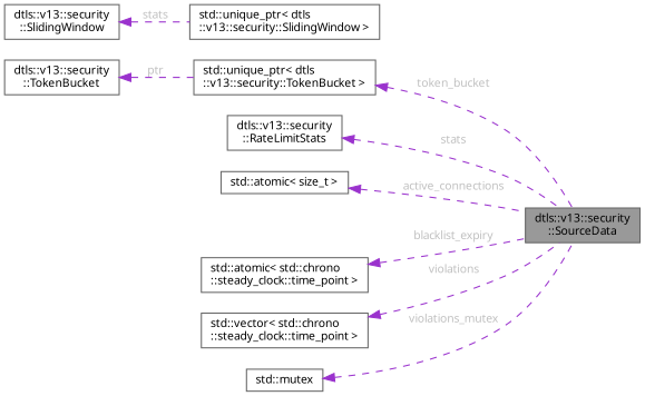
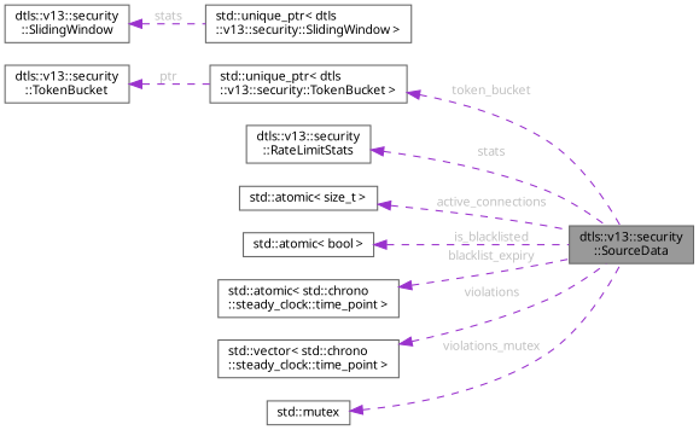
  digraph {
    fontname="Noto Sans"
    rankdir=LR
    node [color=gray40 fillcolor=white fontname="Noto Sans" fontsize=10 shape=box style=filled]
    edge [color=darkorchid3 dir=back fontcolor=grey fontname="Noto Sans" fontsize=10 labelfontname=Helvetica labelfontsize=10 style=dashed]
    n1 [fillcolor=grey60 fontcolor=black height=0.2 label="dtls::v13::security\l::SourceData" width=0.4]
    n2 [height=0.2 label="std::unique_ptr\< dtls\l::v13::security::TokenBucket \>" width=0.4]
    n3 [height=0.2 label="dtls::v13::security\l::TokenBucket" width=0.4]
    n4 [height=0.2 label="std::unique_ptr\< dtls\l::v13::security::SlidingWindow \>" width=0.4]
    n5 [height=0.2 label="dtls::v13::security\l::SlidingWindow" width=0.4]
    n6 [height=0.2 label="dtls::v13::security\l::RateLimitStats" width=0.4]
    n7 [height=0.2 label="std::atomic\< size_t \>" width=0.4]
+   n8 [height=0.2 label="std::atomic\< bool \>" width=0.4]
    n9 [height=0.2 label="std::atomic\< std::chrono\l::steady_clock::time_point \>" width=0.4]
    n10 [height=0.2 label="std::vector\< std::chrono\l::steady_clock::time_point \>" width=0.4]
    n11 [height=0.2 label="std::mutex" width=0.4]
    n2 -> n1 [label=" token_bucket"]
    n3 -> n2 [label=" ptr"]
    n5 -> n4 [label=" stats"]
    n6 -> n1 [label=" stats"]
    n7 -> n1 [label=" active_connections"]
+   n8 -> n1 [label=" is_blacklisted"]
    n9 -> n1 [label=" blacklist_expiry"]
    n10 -> n1 [label=" violations"]
    n11 -> n1 [label=" violations_mutex"]
  }
